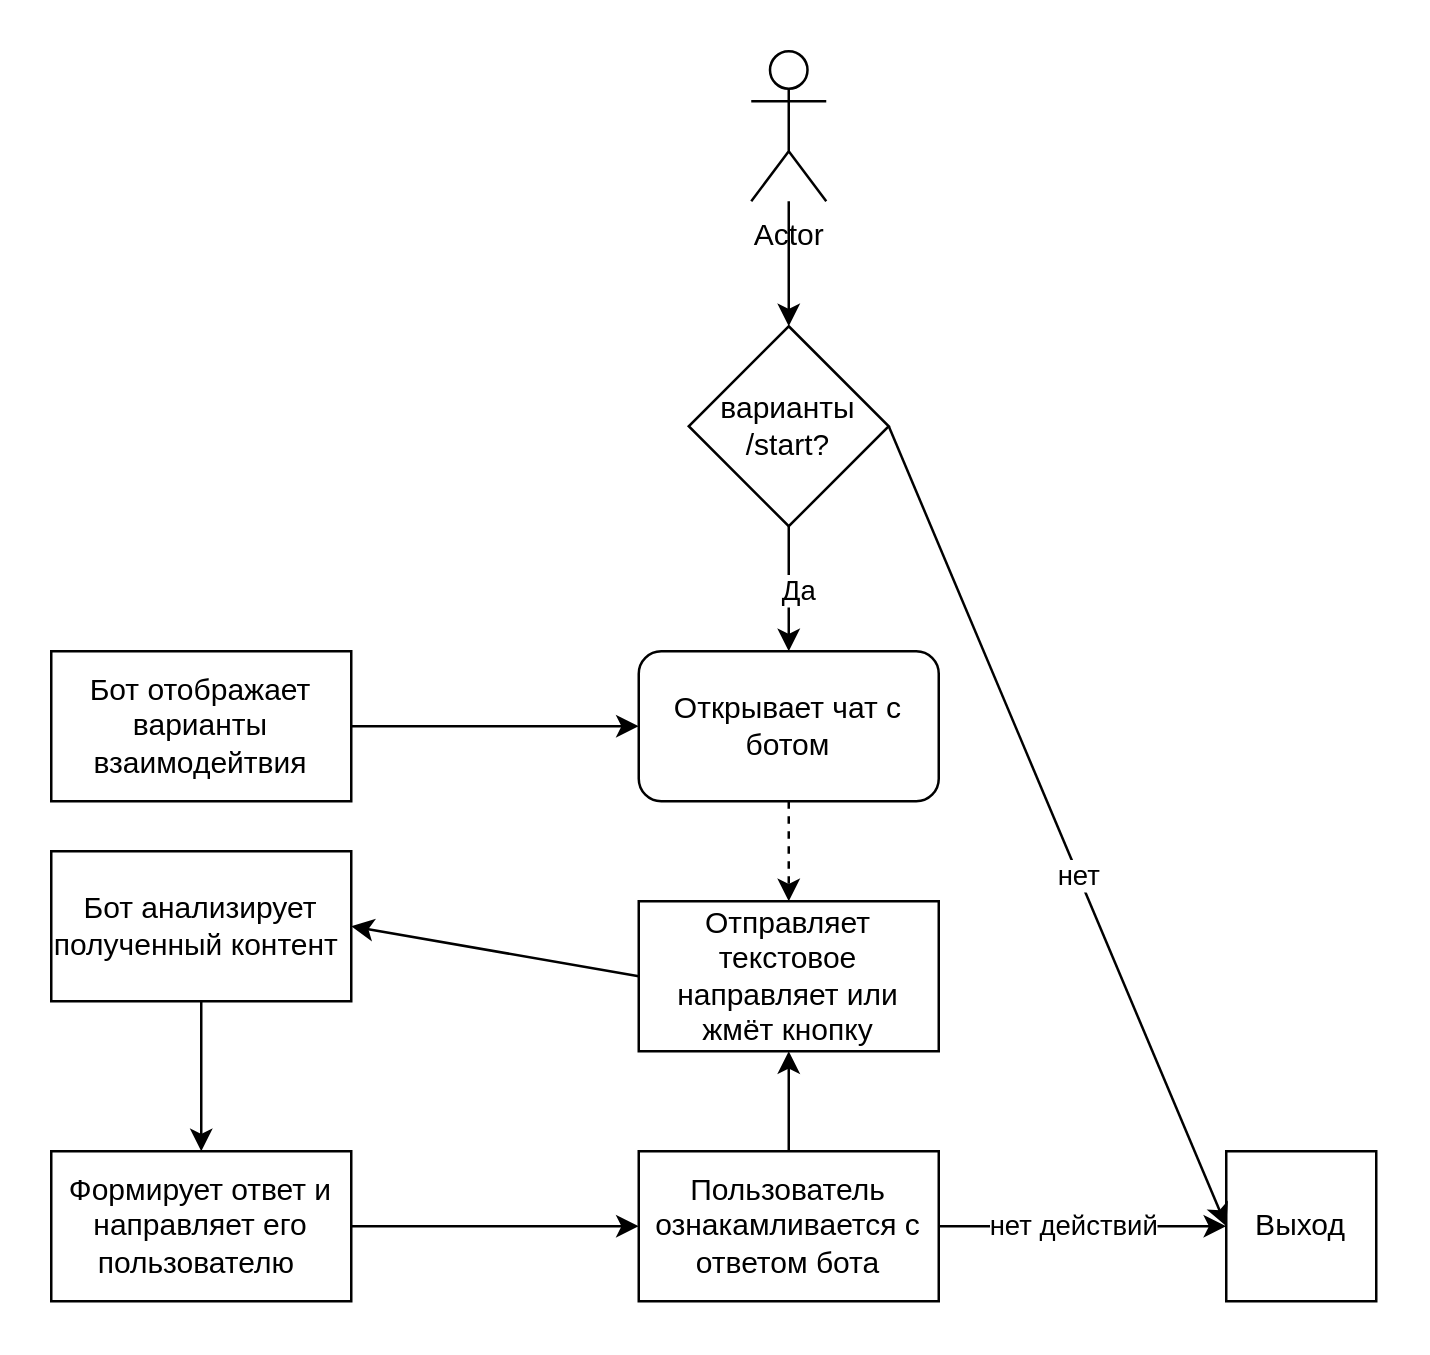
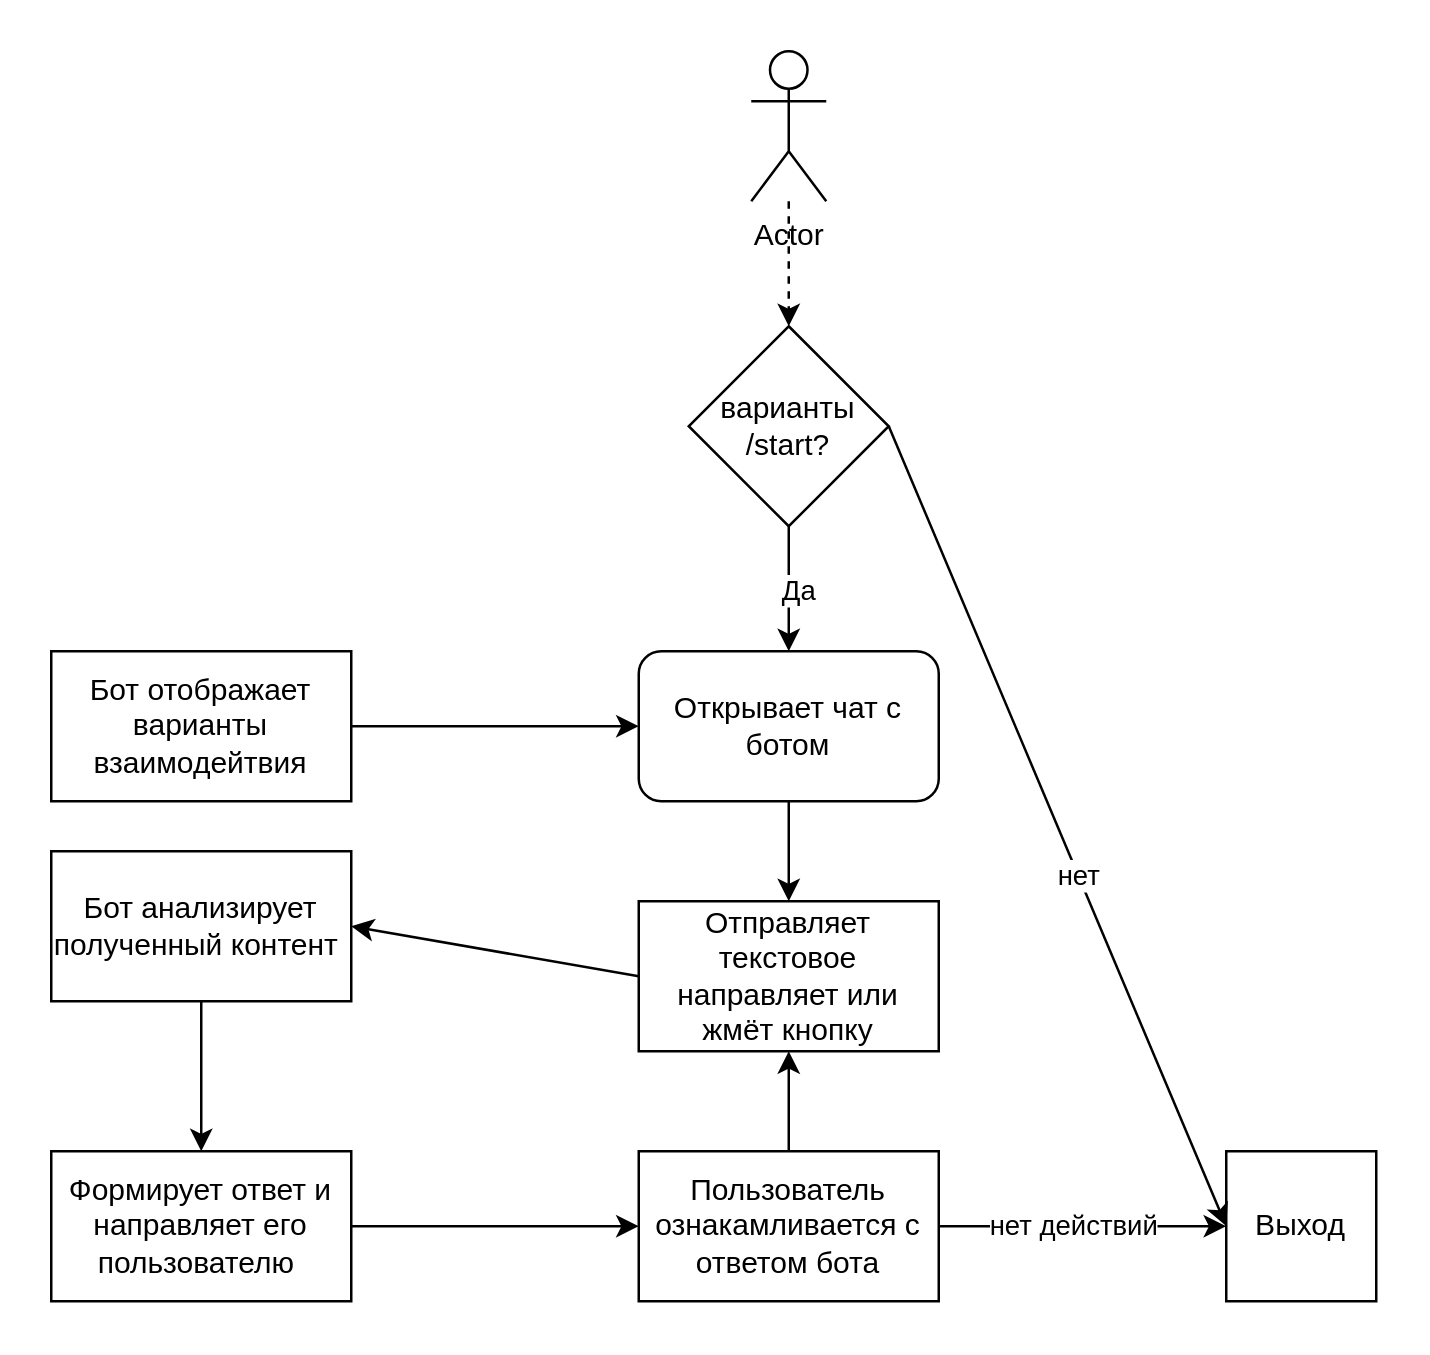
  <mxCell id="0" />
  <mxCell id="1" parent="0" />
  <mxCell id="2" value="Actor" style="shape=umlActor;verticalLabelPosition=bottom;verticalAlign=top;html=1;outlineConnect=0;" vertex="1" parent="1"><mxGeometry x="300" y="20" width="30" height="60" as="geometry" /></mxCell>
  <mxCell id="3" value="Отправляет текстовое направляет или жмёт кнопку" style="rounded=0;whiteSpace=wrap;html=1;" vertex="1" parent="1"><mxGeometry x="255" y="360" width="120" height="60" as="geometry" /></mxCell>
  <mxCell id="4" value="" style="endArrow=classic;html=1;rounded=0;entryX=0.5;entryY=0;entryDx=0;entryDy=0;" edge="1" parent="1" source="18" target="6"><mxGeometry width="50" height="50" relative="1" as="geometry"><mxPoint x="300" y="490" as="sourcePoint" /><mxPoint x="350" y="440" as="targetPoint" /></mxGeometry></mxCell>
  <mxCell id="5" value="Да" style="edgeLabel;html=1;align=center;verticalAlign=middle;resizable=0;points=[];" vertex="1" connectable="0" parent="4"><mxGeometry y="3" relative="1" as="geometry"><mxPoint as="offset" /></mxGeometry></mxCell>
  <mxCell id="6" value="Открывает чат с ботом" style="whiteSpace=wrap;html=1;rounded=1;" vertex="1" parent="1"><mxGeometry x="255" y="260" width="120" height="60" as="geometry" /></mxCell>
  <mxCell id="7" value="Бот отображает варианты взаимодейтвия" style="rounded=0;whiteSpace=wrap;html=1;" vertex="1" parent="1"><mxGeometry x="20" y="260" width="120" height="60" as="geometry" /></mxCell>
  <mxCell id="8" value="" style="endArrow=classic;html=1;rounded=0;exitX=1;exitY=0.5;exitDx=0;exitDy=0;entryX=0;entryY=0.5;entryDx=0;entryDy=0;" edge="1" parent="1" source="7" target="6"><mxGeometry width="50" height="50" relative="1" as="geometry"><mxPoint x="300" y="590" as="sourcePoint" /><mxPoint x="350" y="540" as="targetPoint" /></mxGeometry></mxCell>
- <mxCell id="9" value="" style="endArrow=classic;html=1;rounded=0;exitX=0.5;exitY=1;exitDx=0;exitDy=0;entryX=0.5;entryY=0;entryDx=0;entryDy=0;dashed=1;" edge="1" parent="1" source="6" target="3"><mxGeometry width="50" height="50" relative="1" as="geometry"><mxPoint x="300" y="590" as="sourcePoint" /><mxPoint x="350" y="540" as="targetPoint" /></mxGeometry></mxCell>
+ <mxCell id="9" value="" style="endArrow=classic;html=1;rounded=0;exitX=0.5;exitY=1;exitDx=0;exitDy=0;entryX=0.5;entryY=0;entryDx=0;entryDy=0;" edge="1" parent="1" source="6" target="3"><mxGeometry width="50" height="50" relative="1" as="geometry"><mxPoint x="300" y="590" as="sourcePoint" /><mxPoint x="350" y="540" as="targetPoint" /></mxGeometry></mxCell>
  <mxCell id="10" value="Бот анализирует полученный контент&amp;nbsp;" style="rounded=0;whiteSpace=wrap;html=1;" vertex="1" parent="1"><mxGeometry x="20" y="340" width="120" height="60" as="geometry" /></mxCell>
  <mxCell id="11" value="" style="endArrow=classic;html=1;rounded=0;entryX=1;entryY=0.5;entryDx=0;entryDy=0;exitX=0;exitY=0.5;exitDx=0;exitDy=0;" edge="1" parent="1" source="3" target="10"><mxGeometry width="50" height="50" relative="1" as="geometry"><mxPoint x="210" y="450" as="sourcePoint" /><mxPoint x="260" y="400" as="targetPoint" /></mxGeometry></mxCell>
  <mxCell id="12" value="Пользователь ознакамливается с ответом бота" style="rounded=0;whiteSpace=wrap;html=1;" vertex="1" parent="1"><mxGeometry x="255" y="460" width="120" height="60" as="geometry" /></mxCell>
  <mxCell id="13" value="Формирует ответ и направляет его пользователю&amp;nbsp;" style="rounded=0;whiteSpace=wrap;html=1;" vertex="1" parent="1"><mxGeometry x="20" y="460" width="120" height="60" as="geometry" /></mxCell>
  <mxCell id="14" value="" style="endArrow=classic;html=1;rounded=0;entryX=0.5;entryY=0;entryDx=0;entryDy=0;exitX=0.5;exitY=1;exitDx=0;exitDy=0;" edge="1" parent="1" source="10" target="13"><mxGeometry width="50" height="50" relative="1" as="geometry"><mxPoint x="-20" y="480" as="sourcePoint" /><mxPoint x="30" y="430" as="targetPoint" /></mxGeometry></mxCell>
  <mxCell id="15" value="" style="endArrow=classic;html=1;rounded=0;entryX=0;entryY=0.5;entryDx=0;entryDy=0;exitX=1;exitY=0.5;exitDx=0;exitDy=0;" edge="1" parent="1" source="13" target="12"><mxGeometry width="50" height="50" relative="1" as="geometry"><mxPoint x="200" y="610" as="sourcePoint" /><mxPoint x="250" y="560" as="targetPoint" /></mxGeometry></mxCell>
  <mxCell id="16" value="" style="endArrow=classic;html=1;rounded=0;exitX=0.5;exitY=0;exitDx=0;exitDy=0;entryX=0.5;entryY=1;entryDx=0;entryDy=0;" edge="1" parent="1" source="12" target="3"><mxGeometry width="50" height="50" relative="1" as="geometry"><mxPoint x="480" y="520" as="sourcePoint" /><mxPoint x="530" y="470" as="targetPoint" /></mxGeometry></mxCell>
- <mxCell id="17" value="" style="endArrow=classic;html=1;rounded=0;entryX=0.5;entryY=0;entryDx=0;entryDy=0;" edge="1" parent="1" source="2" target="18"><mxGeometry width="50" height="50" relative="1" as="geometry"><mxPoint x="315" y="80" as="sourcePoint" /><mxPoint x="315" y="260" as="targetPoint" /></mxGeometry></mxCell>
+ <mxCell id="17" value="" style="endArrow=classic;html=1;rounded=0;entryX=0.5;entryY=0;entryDx=0;entryDy=0;dashed=1;" edge="1" parent="1" source="2" target="18"><mxGeometry width="50" height="50" relative="1" as="geometry"><mxPoint x="315" y="80" as="sourcePoint" /><mxPoint x="315" y="260" as="targetPoint" /></mxGeometry></mxCell>
  <mxCell id="18" value="варианты /start?" style="rhombus;whiteSpace=wrap;html=1;" vertex="1" parent="1"><mxGeometry x="275" y="130" width="80" height="80" as="geometry" /></mxCell>
  <mxCell id="19" value="Выход" style="whiteSpace=wrap;html=1;aspect=fixed;" vertex="1" parent="1"><mxGeometry x="490" y="460" width="60" height="60" as="geometry" /></mxCell>
  <mxCell id="20" value="" style="endArrow=classic;html=1;rounded=0;exitX=1;exitY=0.5;exitDx=0;exitDy=0;entryX=0;entryY=0.5;entryDx=0;entryDy=0;" edge="1" parent="1" source="18" target="19"><mxGeometry width="50" height="50" relative="1" as="geometry"><mxPoint x="460" y="220" as="sourcePoint" /><mxPoint x="510" y="170" as="targetPoint" /></mxGeometry></mxCell>
  <mxCell id="21" value="нет" style="edgeLabel;html=1;align=center;verticalAlign=middle;resizable=0;points=[];" vertex="1" connectable="0" parent="20"><mxGeometry x="0.125" relative="1" as="geometry"><mxPoint as="offset" /></mxGeometry></mxCell>
  <mxCell id="22" value="" style="endArrow=classic;html=1;rounded=0;entryX=0;entryY=0.5;entryDx=0;entryDy=0;exitX=1;exitY=0.5;exitDx=0;exitDy=0;" edge="1" parent="1" source="12" target="19"><mxGeometry width="50" height="50" relative="1" as="geometry"><mxPoint x="150" y="410" as="sourcePoint" /><mxPoint x="200" y="360" as="targetPoint" /></mxGeometry></mxCell>
  <mxCell id="23" value="нет действий" style="edgeLabel;html=1;align=center;verticalAlign=middle;resizable=0;points=[];" vertex="1" connectable="0" parent="22"><mxGeometry x="-0.078" y="1" relative="1" as="geometry"><mxPoint as="offset" /></mxGeometry></mxCell>
